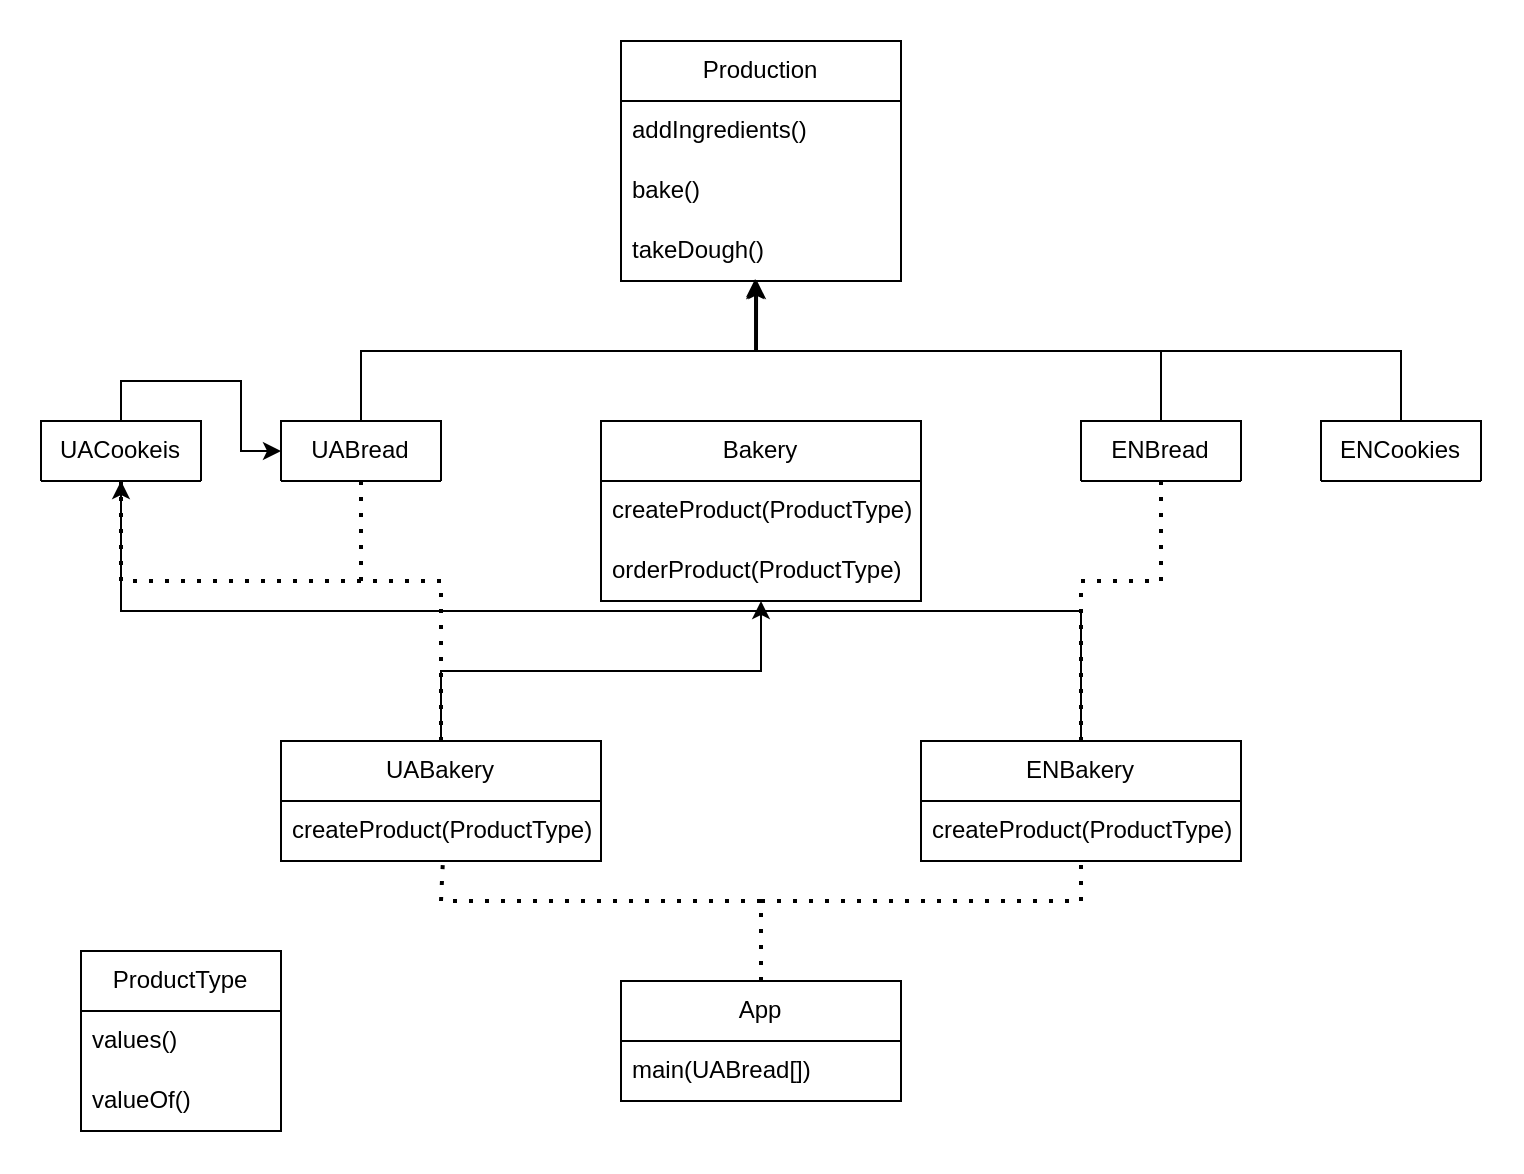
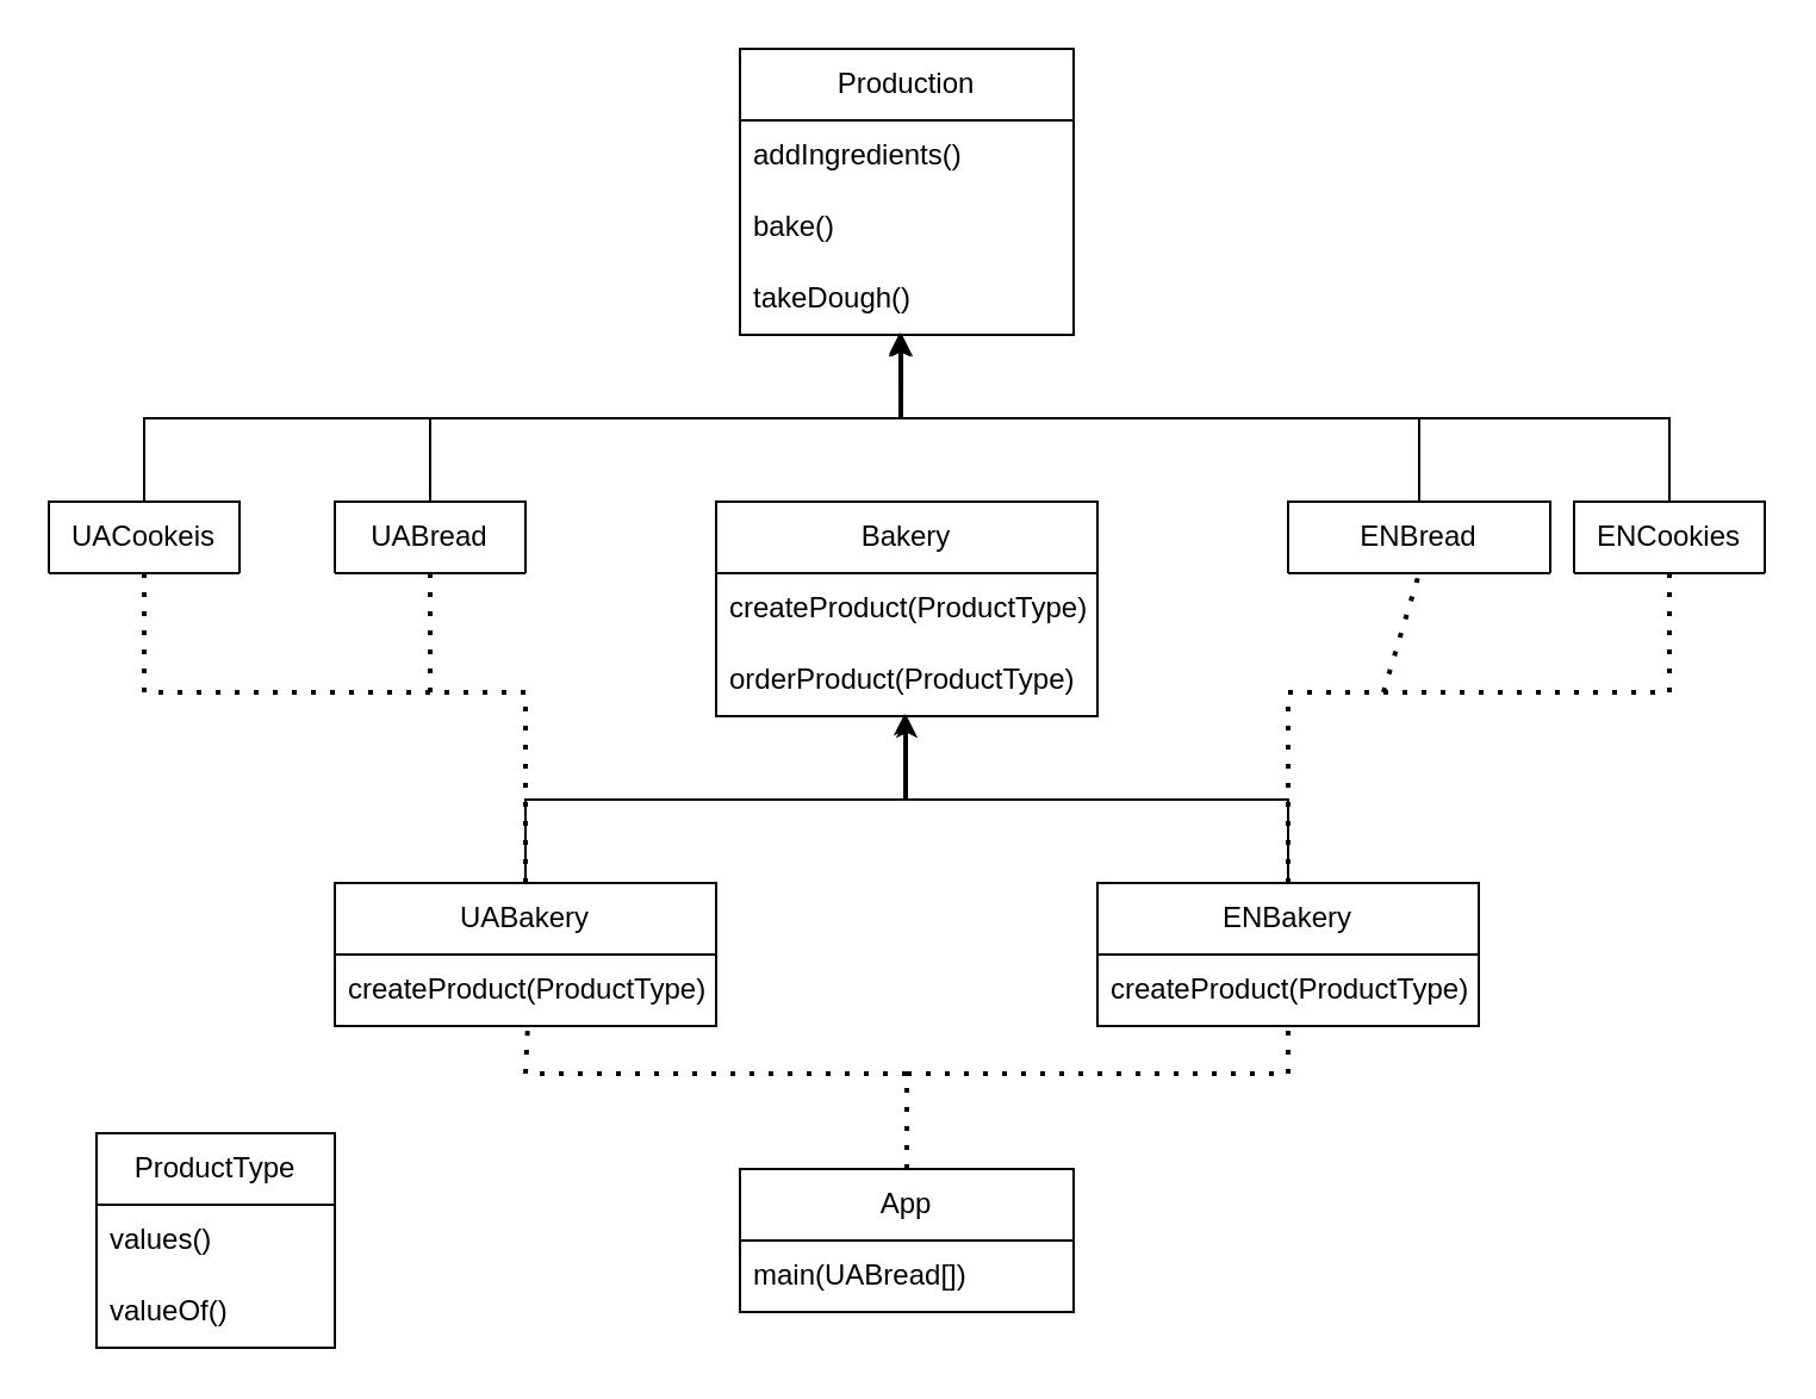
  <mxCell id="0" />
  <mxCell id="1" parent="0" />
  <mxCell id="2" value="Production" style="swimlane;fontStyle=0;childLayout=stackLayout;horizontal=1;startSize=30;horizontalStack=0;resizeParent=1;resizeParentMax=0;resizeLast=0;collapsible=1;marginBottom=0;whiteSpace=wrap;html=1;" vertex="1" parent="1"><mxGeometry x="310" y="20" width="140" height="120" as="geometry" /></mxCell>
  <mxCell id="3" value="addIngredients()" style="text;strokeColor=none;fillColor=none;align=left;verticalAlign=middle;spacingLeft=4;spacingRight=4;overflow=hidden;points=[[0,0.5],[1,0.5]];portConstraint=eastwest;rotatable=0;whiteSpace=wrap;html=1;" vertex="1" parent="2"><mxGeometry y="30" width="140" height="30" as="geometry" /></mxCell>
  <mxCell id="4" value="bake()" style="text;strokeColor=none;fillColor=none;align=left;verticalAlign=middle;spacingLeft=4;spacingRight=4;overflow=hidden;points=[[0,0.5],[1,0.5]];portConstraint=eastwest;rotatable=0;whiteSpace=wrap;html=1;" vertex="1" parent="2"><mxGeometry y="60" width="140" height="30" as="geometry" /></mxCell>
  <mxCell id="5" value="takeDough()" style="text;strokeColor=none;fillColor=none;align=left;verticalAlign=middle;spacingLeft=4;spacingRight=4;overflow=hidden;points=[[0,0.5],[1,0.5]];portConstraint=eastwest;rotatable=0;whiteSpace=wrap;html=1;" vertex="1" parent="2"><mxGeometry y="90" width="140" height="30" as="geometry" /></mxCell>
  <mxCell id="6" value="Bakery" style="swimlane;fontStyle=0;childLayout=stackLayout;horizontal=1;startSize=30;horizontalStack=0;resizeParent=1;resizeParentMax=0;resizeLast=0;collapsible=1;marginBottom=0;whiteSpace=wrap;html=1;" vertex="1" parent="1"><mxGeometry x="300" y="210" width="160" height="90" as="geometry" /></mxCell>
  <mxCell id="7" value="createProduct(ProductType)" style="text;strokeColor=none;fillColor=none;align=left;verticalAlign=middle;spacingLeft=4;spacingRight=4;overflow=hidden;points=[[0,0.5],[1,0.5]];portConstraint=eastwest;rotatable=0;whiteSpace=wrap;html=1;" vertex="1" parent="6"><mxGeometry y="30" width="160" height="30" as="geometry" /></mxCell>
  <mxCell id="8" value="orderProduct(ProductType)" style="text;strokeColor=none;fillColor=none;align=left;verticalAlign=middle;spacingLeft=4;spacingRight=4;overflow=hidden;points=[[0,0.5],[1,0.5]];portConstraint=eastwest;rotatable=0;whiteSpace=wrap;html=1;" vertex="1" parent="6"><mxGeometry y="60" width="160" height="30" as="geometry" /></mxCell>
- <mxCell id="9" style="edgeStyle=orthogonalEdgeStyle;rounded=0;orthogonalLoop=1;jettySize=auto;html=1;exitX=0.5;exitY=0;exitDx=0;exitDy=0;" edge="1" parent="1" source="10" target="12"><mxGeometry relative="1" as="geometry" /></mxCell>
+ <mxCell id="9" style="edgeStyle=orthogonalEdgeStyle;rounded=0;orthogonalLoop=1;jettySize=auto;html=1;exitX=0.5;exitY=0;exitDx=0;exitDy=0;entryX=0.479;entryY=1;entryDx=0;entryDy=0;entryPerimeter=0;" edge="1" parent="1" source="10" target="5"><mxGeometry relative="1" as="geometry" /></mxCell>
  <mxCell id="10" value="UACookeis" style="swimlane;fontStyle=0;childLayout=stackLayout;horizontal=1;startSize=30;horizontalStack=0;resizeParent=1;resizeParentMax=0;resizeLast=0;collapsible=1;marginBottom=0;whiteSpace=wrap;html=1;" vertex="1" parent="1"><mxGeometry x="20" y="210" width="80" height="30" as="geometry" /></mxCell>
  <mxCell id="11" style="edgeStyle=orthogonalEdgeStyle;rounded=0;orthogonalLoop=1;jettySize=auto;html=1;exitX=0.5;exitY=0;exitDx=0;exitDy=0;entryX=0.486;entryY=1;entryDx=0;entryDy=0;entryPerimeter=0;" edge="1" parent="1" source="12" target="5"><mxGeometry relative="1" as="geometry" /></mxCell>
  <mxCell id="12" value="UABread" style="swimlane;fontStyle=0;childLayout=stackLayout;horizontal=1;startSize=30;horizontalStack=0;resizeParent=1;resizeParentMax=0;resizeLast=0;collapsible=1;marginBottom=0;whiteSpace=wrap;html=1;" vertex="1" parent="1"><mxGeometry x="140" y="210" width="80" height="30" as="geometry" /></mxCell>
  <mxCell id="13" style="edgeStyle=orthogonalEdgeStyle;rounded=0;orthogonalLoop=1;jettySize=auto;html=1;exitX=0.5;exitY=0;exitDx=0;exitDy=0;entryX=0.479;entryY=1;entryDx=0;entryDy=0;entryPerimeter=0;" edge="1" parent="1" source="14" target="5"><mxGeometry relative="1" as="geometry" /></mxCell>
- <mxCell id="14" value="ENBread" style="swimlane;fontStyle=0;childLayout=stackLayout;horizontal=1;startSize=30;horizontalStack=0;resizeParent=1;resizeParentMax=0;resizeLast=0;collapsible=1;marginBottom=0;whiteSpace=wrap;html=1;" vertex="1" parent="1"><mxGeometry x="540" y="210" width="80" height="30" as="geometry" /></mxCell>
+ <mxCell id="14" value="ENBread" style="swimlane;fontStyle=0;childLayout=stackLayout;horizontal=1;startSize=30;horizontalStack=0;resizeParent=1;resizeParentMax=0;resizeLast=0;collapsible=1;marginBottom=0;whiteSpace=wrap;html=1;" vertex="1" parent="1"><mxGeometry x="540" y="210" width="110" height="30" as="geometry" /></mxCell>
  <mxCell id="15" style="edgeStyle=orthogonalEdgeStyle;rounded=0;orthogonalLoop=1;jettySize=auto;html=1;exitX=0.5;exitY=0;exitDx=0;exitDy=0;entryX=0.479;entryY=0.967;entryDx=0;entryDy=0;entryPerimeter=0;" edge="1" parent="1" source="16" target="5"><mxGeometry relative="1" as="geometry" /></mxCell>
  <mxCell id="16" value="ENCookies" style="swimlane;fontStyle=0;childLayout=stackLayout;horizontal=1;startSize=30;horizontalStack=0;resizeParent=1;resizeParentMax=0;resizeLast=0;collapsible=1;marginBottom=0;whiteSpace=wrap;html=1;" vertex="1" parent="1"><mxGeometry x="660" y="210" width="80" height="30" as="geometry" /></mxCell>
  <mxCell id="17" style="edgeStyle=orthogonalEdgeStyle;rounded=0;orthogonalLoop=1;jettySize=auto;html=1;exitX=0.5;exitY=0;exitDx=0;exitDy=0;entryX=0.5;entryY=1;entryDx=0;entryDy=0;entryPerimeter=0;" edge="1" parent="1" source="18" target="8"><mxGeometry relative="1" as="geometry" /></mxCell>
  <mxCell id="18" value="UABakery" style="swimlane;fontStyle=0;childLayout=stackLayout;horizontal=1;startSize=30;horizontalStack=0;resizeParent=1;resizeParentMax=0;resizeLast=0;collapsible=1;marginBottom=0;whiteSpace=wrap;html=1;" vertex="1" parent="1"><mxGeometry x="140" y="370" width="160" height="60" as="geometry" /></mxCell>
  <mxCell id="19" value="createProduct(ProductType)" style="text;strokeColor=none;fillColor=none;align=left;verticalAlign=middle;spacingLeft=4;spacingRight=4;overflow=hidden;points=[[0,0.5],[1,0.5]];portConstraint=eastwest;rotatable=0;whiteSpace=wrap;html=1;" vertex="1" parent="18"><mxGeometry y="30" width="160" height="30" as="geometry" /></mxCell>
- <mxCell id="20" style="edgeStyle=orthogonalEdgeStyle;rounded=0;orthogonalLoop=1;jettySize=auto;html=1;exitX=0.5;exitY=0;exitDx=0;exitDy=0;" edge="1" parent="1" source="21" target="10"><mxGeometry relative="1" as="geometry" /></mxCell>
+ <mxCell id="20" style="edgeStyle=orthogonalEdgeStyle;rounded=0;orthogonalLoop=1;jettySize=auto;html=1;exitX=0.5;exitY=0;exitDx=0;exitDy=0;entryX=0.494;entryY=0.967;entryDx=0;entryDy=0;entryPerimeter=0;" edge="1" parent="1" source="21" target="8"><mxGeometry relative="1" as="geometry" /></mxCell>
  <mxCell id="21" value="ENBakery" style="swimlane;fontStyle=0;childLayout=stackLayout;horizontal=1;startSize=30;horizontalStack=0;resizeParent=1;resizeParentMax=0;resizeLast=0;collapsible=1;marginBottom=0;whiteSpace=wrap;html=1;" vertex="1" parent="1"><mxGeometry x="460" y="370" width="160" height="60" as="geometry" /></mxCell>
  <mxCell id="22" value="createProduct(ProductType)" style="text;strokeColor=none;fillColor=none;align=left;verticalAlign=middle;spacingLeft=4;spacingRight=4;overflow=hidden;points=[[0,0.5],[1,0.5]];portConstraint=eastwest;rotatable=0;whiteSpace=wrap;html=1;" vertex="1" parent="21"><mxGeometry y="30" width="160" height="30" as="geometry" /></mxCell>
  <mxCell id="23" value="" style="endArrow=none;dashed=1;html=1;dashPattern=1 3;strokeWidth=2;rounded=0;entryX=0.5;entryY=1;entryDx=0;entryDy=0;exitX=0.5;exitY=0;exitDx=0;exitDy=0;" edge="1" parent="1" source="21" target="14"><mxGeometry width="50" height="50" relative="1" as="geometry"><mxPoint x="370" y="290" as="sourcePoint" /><mxPoint x="420" y="240" as="targetPoint" /><Array as="points"><mxPoint x="540" y="290" /><mxPoint x="580" y="290" /></Array></mxGeometry></mxCell>
+ <mxCell id="24" value="" style="endArrow=none;dashed=1;html=1;dashPattern=1 3;strokeWidth=2;rounded=0;entryX=0.5;entryY=1;entryDx=0;entryDy=0;exitX=0.5;exitY=0;exitDx=0;exitDy=0;" edge="1" parent="1" source="21" target="16"><mxGeometry width="50" height="50" relative="1" as="geometry"><mxPoint x="550" y="380" as="sourcePoint" /><mxPoint x="590" y="250" as="targetPoint" /><Array as="points"><mxPoint x="540" y="290" /><mxPoint x="700" y="290" /></Array></mxGeometry></mxCell>
  <mxCell id="25" value="" style="endArrow=none;dashed=1;html=1;dashPattern=1 3;strokeWidth=2;rounded=0;entryX=0.5;entryY=1;entryDx=0;entryDy=0;exitX=0.5;exitY=0;exitDx=0;exitDy=0;" edge="1" parent="1" source="18" target="12"><mxGeometry width="50" height="50" relative="1" as="geometry"><mxPoint x="550" y="380" as="sourcePoint" /><mxPoint x="590" y="250" as="targetPoint" /><Array as="points"><mxPoint x="220" y="290" /><mxPoint x="180" y="290" /></Array></mxGeometry></mxCell>
  <mxCell id="26" value="" style="endArrow=none;dashed=1;html=1;dashPattern=1 3;strokeWidth=2;rounded=0;entryX=0.5;entryY=1;entryDx=0;entryDy=0;exitX=0.5;exitY=0;exitDx=0;exitDy=0;" edge="1" parent="1" source="18" target="10"><mxGeometry width="50" height="50" relative="1" as="geometry"><mxPoint x="230" y="380" as="sourcePoint" /><mxPoint x="190" y="250" as="targetPoint" /><Array as="points"><mxPoint x="220" y="290" /><mxPoint x="60" y="290" /></Array></mxGeometry></mxCell>
  <mxCell id="27" value="App" style="swimlane;fontStyle=0;childLayout=stackLayout;horizontal=1;startSize=30;horizontalStack=0;resizeParent=1;resizeParentMax=0;resizeLast=0;collapsible=1;marginBottom=0;whiteSpace=wrap;html=1;" vertex="1" parent="1"><mxGeometry x="310" y="490" width="140" height="60" as="geometry" /></mxCell>
  <mxCell id="28" value="main(UABread[])" style="text;strokeColor=none;fillColor=none;align=left;verticalAlign=middle;spacingLeft=4;spacingRight=4;overflow=hidden;points=[[0,0.5],[1,0.5]];portConstraint=eastwest;rotatable=0;whiteSpace=wrap;html=1;" vertex="1" parent="27"><mxGeometry y="30" width="140" height="30" as="geometry" /></mxCell>
  <mxCell id="29" value="" style="endArrow=none;dashed=1;html=1;dashPattern=1 3;strokeWidth=2;rounded=0;exitX=0.5;exitY=0;exitDx=0;exitDy=0;" edge="1" parent="1" source="27"><mxGeometry width="50" height="50" relative="1" as="geometry"><mxPoint x="550" y="380" as="sourcePoint" /><mxPoint x="540" y="430" as="targetPoint" /><Array as="points"><mxPoint x="380" y="450" /><mxPoint x="540" y="450" /></Array></mxGeometry></mxCell>
  <mxCell id="30" value="" style="endArrow=none;dashed=1;html=1;dashPattern=1 3;strokeWidth=2;rounded=0;exitX=0.5;exitY=0;exitDx=0;exitDy=0;entryX=0.506;entryY=1;entryDx=0;entryDy=0;entryPerimeter=0;" edge="1" parent="1" source="27" target="19"><mxGeometry width="50" height="50" relative="1" as="geometry"><mxPoint x="390" y="500" as="sourcePoint" /><mxPoint x="220" y="490" as="targetPoint" /><Array as="points"><mxPoint x="380" y="450" /><mxPoint x="220" y="450" /></Array></mxGeometry></mxCell>
  <mxCell id="31" value="ProductType" style="swimlane;fontStyle=0;childLayout=stackLayout;horizontal=1;startSize=30;horizontalStack=0;resizeParent=1;resizeParentMax=0;resizeLast=0;collapsible=1;marginBottom=0;whiteSpace=wrap;html=1;" vertex="1" parent="1"><mxGeometry x="40" y="475" width="100" height="90" as="geometry" /></mxCell>
  <mxCell id="32" value="values()" style="text;strokeColor=none;fillColor=none;align=left;verticalAlign=middle;spacingLeft=4;spacingRight=4;overflow=hidden;points=[[0,0.5],[1,0.5]];portConstraint=eastwest;rotatable=0;whiteSpace=wrap;html=1;" vertex="1" parent="31"><mxGeometry y="30" width="100" height="30" as="geometry" /></mxCell>
  <mxCell id="33" value="valueOf()" style="text;strokeColor=none;fillColor=none;align=left;verticalAlign=middle;spacingLeft=4;spacingRight=4;overflow=hidden;points=[[0,0.5],[1,0.5]];portConstraint=eastwest;rotatable=0;whiteSpace=wrap;html=1;" vertex="1" parent="31"><mxGeometry y="60" width="100" height="30" as="geometry" /></mxCell>
